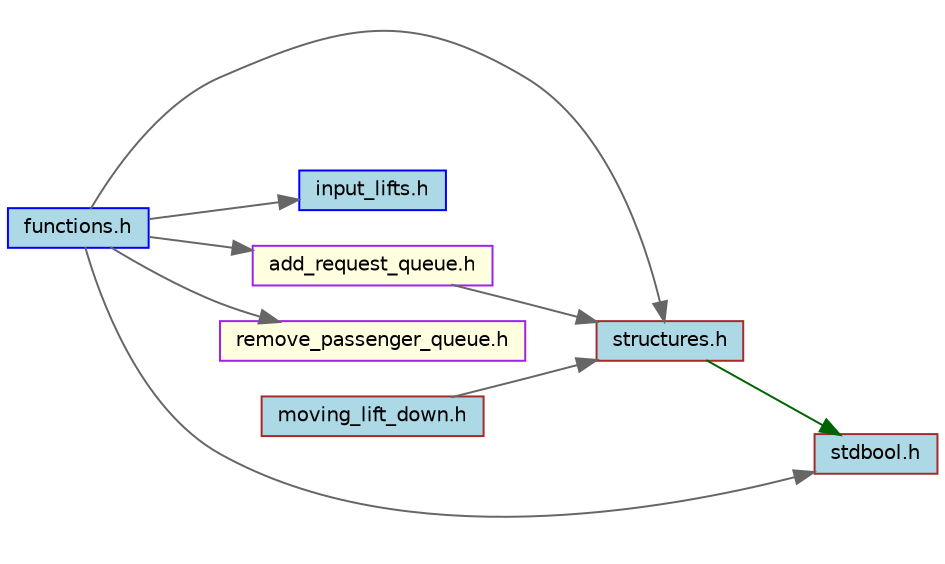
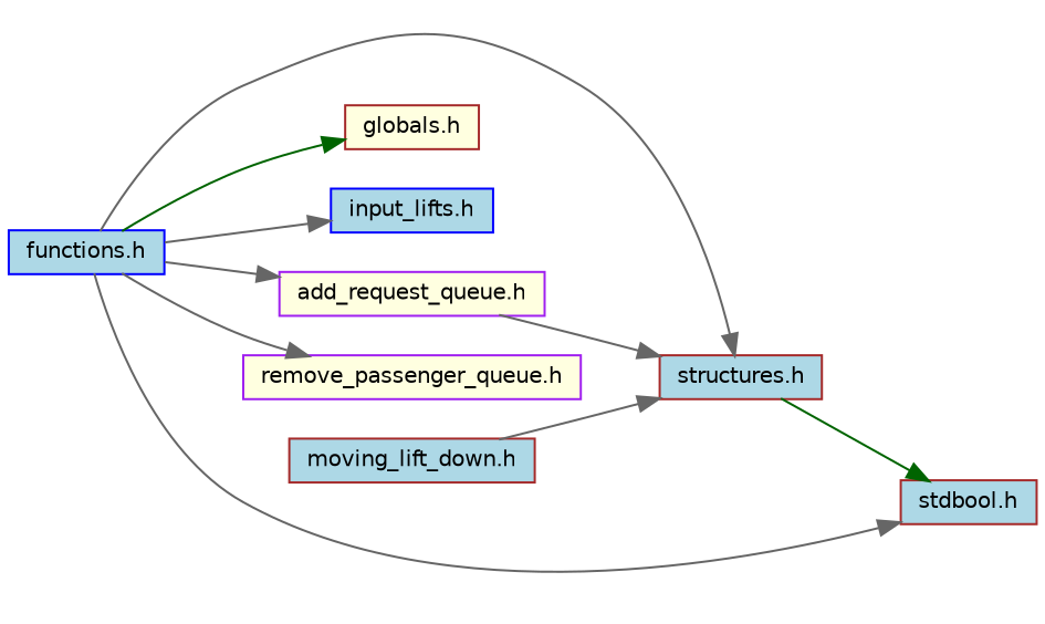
  digraph {
    rankdir=LR
    node [color=brown fillcolor=lightblue fontname=Helvetica fontsize=10 shape=record style=filled]
    edge [color=gray40 fontname=Helvetica fontsize=10 labelfontname=Helvetica labelfontsize=10 style=solid]
    n1 [color=blue fontcolor=black height=0.2 label="functions.h" width=0.4]
    n2 [height=0.2 label="structures.h" width=0.4]
+   n3 [fillcolor=lightyellow height=0.2 label="globals.h" width=0.4]
    n4 [color=blue height=0.2 label="input_lifts.h" width=0.4]
    n5 [color=purple fillcolor=lightyellow height=0.2 label="add_request_queue.h" width=0.4]
    n6 [color=purple fillcolor=lightyellow height=0.2 label="remove_passenger_queue.h" width=0.4]
    n7 [height=0.2 label="stdbool.h" width=0.4]
    n8 [height=0.2 label="moving_lift_down.h" width=0.4]
    n1 -> n2
+   n1 -> n3 [color=darkgreen]
    n1 -> n4
    n1 -> n5
    n1 -> n6
    n1 -> n7
    n2 -> n7 [color=darkgreen]
    n5 -> n2
    n8 -> n2
  }
